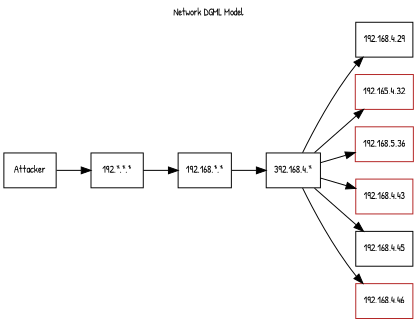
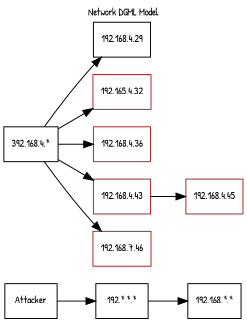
  strict digraph {
    compound=true
    fontname="Patrick Hand"
    fontsize=10
    label="Network DGML Model"
    labelloc=t
    rankdir=LR
    node [color="#000000" fontcolor=Black fontname="Patrick Hand" fontsize=10 shape=box style=solid]
    edge [color=Black fontname="Patrick Hand"]
    n1 [label="192.*.*.*"]
    n2 [label="192.168.*.*"]
    n3 [label="392.168.4.*"]
    n4 [label="192.168.4.29"]
    n5 [color="#B22222" label="192.165.4.32"]
-   n6 [color="#B22222" label="192.168.5.36"]
+   n6 [color="#B22222" label="192.168.4.36"]
    n7 [color="#B22222" label="192.168.4.43"]
-   n8 [label="192.168.4.45"]
-   n9 [color="#B22222" label="192.168.4.46"]
+   n8 [color="#B22222" label="192.168.4.45"]
+   n9 [color="#B22222" label="192.168.7.46"]
    n10 [label=Attacker]
    n1 -> n2
-   n2 -> n3
    n3 -> n4
    n3 -> n5
    n3 -> n6
    n3 -> n7
-   n3 -> n8
+   n7 -> n8
    n3 -> n9
    n10 -> n1
  }
